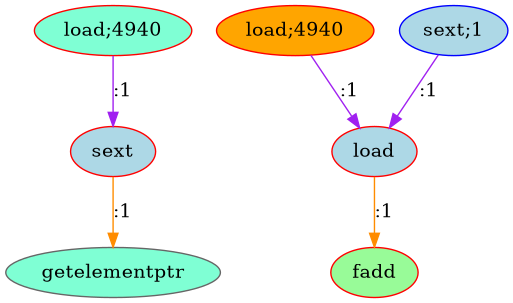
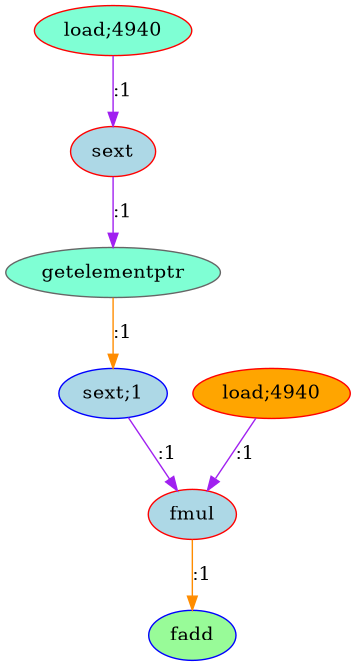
  digraph {
    node [color=red fillcolor=lightblue style=filled]
    edge [color=purple]
    n1 [fillcolor=aquamarine label="load;4940"]
    n2 [label=sext]
    n3 [color=gray40 fillcolor=aquamarine label=getelementptr]
    n4 [fillcolor=orange label="load;4940"]
-   n5 [label=load]
-   n6 [fillcolor=palegreen label=fadd]
+   n5 [label=fmul]
+   n6 [color=blue fillcolor=palegreen label=fadd]
    n7 [color=blue label="sext;1"]
    n1 -> n2 [label=":1"]
-   n2 -> n3 [color=darkorange label=":1"]
+   n2 -> n3 [label=":1"]
+   n3 -> n7 [color=darkorange label=":1"]
    n4 -> n5 [label=":1"]
    n5 -> n6 [color=darkorange label=":1"]
    n7 -> n5 [label=":1"]
  }
